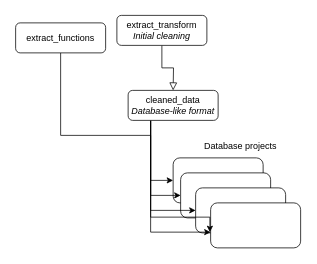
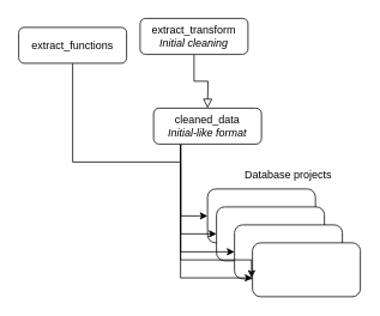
  <mxCell id="0" />
  <mxCell id="1" parent="0" />
  <mxCell id="2" value="" style="group" vertex="1" connectable="0" parent="1"><mxGeometry x="230" y="210" width="170" height="120" as="geometry" /></mxCell>
  <mxCell id="3" value="" style="rounded=1;whiteSpace=wrap;html=1;" vertex="1" parent="2"><mxGeometry width="120" height="60" as="geometry" /></mxCell>
  <mxCell id="4" value="" style="rounded=1;whiteSpace=wrap;html=1;" vertex="1" parent="2"><mxGeometry x="10" y="20" width="120" height="60" as="geometry" /></mxCell>
  <mxCell id="5" value="" style="rounded=1;whiteSpace=wrap;html=1;" vertex="1" parent="2"><mxGeometry x="30" y="40" width="120" height="60" as="geometry" /></mxCell>
  <mxCell id="6" value="" style="rounded=1;whiteSpace=wrap;html=1;" vertex="1" parent="2"><mxGeometry x="50" y="60" width="120" height="60" as="geometry" /></mxCell>
  <mxCell id="7" value="" style="rounded=0;html=1;jettySize=auto;orthogonalLoop=1;fontSize=11;endArrow=block;endFill=0;endSize=8;strokeWidth=1;shadow=0;labelBackgroundColor=none;edgeStyle=orthogonalEdgeStyle;" parent="1" source="8" edge="1"><mxGeometry relative="1" as="geometry"><mxPoint x="230" y="120" as="targetPoint" /></mxGeometry></mxCell>
  <mxCell id="8" value="extract_transform&lt;br&gt;&lt;i&gt;Initial cleaning&lt;/i&gt;" style="rounded=1;whiteSpace=wrap;html=1;fontSize=12;glass=0;strokeWidth=1;shadow=0;" parent="1" vertex="1"><mxGeometry x="155" y="20" width="120" height="40" as="geometry" /></mxCell>
  <mxCell id="9" style="edgeStyle=orthogonalEdgeStyle;rounded=0;orthogonalLoop=1;jettySize=auto;html=1;exitX=0.25;exitY=1;exitDx=0;exitDy=0;entryX=0;entryY=0.5;entryDx=0;entryDy=0;" edge="1" parent="1" source="13" target="3"><mxGeometry relative="1" as="geometry" /></mxCell>
  <mxCell id="10" style="edgeStyle=orthogonalEdgeStyle;rounded=0;orthogonalLoop=1;jettySize=auto;html=1;exitX=0.25;exitY=1;exitDx=0;exitDy=0;entryX=0;entryY=0.5;entryDx=0;entryDy=0;" edge="1" parent="1" source="13" target="4"><mxGeometry relative="1" as="geometry" /></mxCell>
  <mxCell id="11" style="edgeStyle=orthogonalEdgeStyle;rounded=0;orthogonalLoop=1;jettySize=auto;html=1;exitX=0.25;exitY=1;exitDx=0;exitDy=0;entryX=0;entryY=0.5;entryDx=0;entryDy=0;" edge="1" parent="1" source="13" target="5"><mxGeometry relative="1" as="geometry" /></mxCell>
  <mxCell id="12" style="edgeStyle=orthogonalEdgeStyle;rounded=0;orthogonalLoop=1;jettySize=auto;html=1;exitX=0.25;exitY=1;exitDx=0;exitDy=0;entryX=0;entryY=0.65;entryDx=0;entryDy=0;entryPerimeter=0;" edge="1" parent="1" source="13" target="6"><mxGeometry relative="1" as="geometry" /></mxCell>
- <mxCell id="13" value="cleaned_data&lt;br&gt;&lt;i&gt;Database-like format&lt;/i&gt;" style="rounded=1;whiteSpace=wrap;html=1;fontSize=12;glass=0;strokeWidth=1;shadow=0;" vertex="1" parent="1"><mxGeometry x="170" y="120" width="120" height="40" as="geometry" /></mxCell>
+ <mxCell id="13" value="cleaned_data&lt;br&gt;&lt;i&gt;Initial-like format&lt;/i&gt;" style="rounded=1;whiteSpace=wrap;html=1;fontSize=12;glass=0;strokeWidth=1;shadow=0;" vertex="1" parent="1"><mxGeometry x="170" y="120" width="120" height="40" as="geometry" /></mxCell>
  <mxCell id="14" style="edgeStyle=orthogonalEdgeStyle;rounded=0;orthogonalLoop=1;jettySize=auto;html=1;exitX=0.5;exitY=1;exitDx=0;exitDy=0;entryX=-0.008;entryY=0.65;entryDx=0;entryDy=0;entryPerimeter=0;" edge="1" parent="1" source="15" target="6"><mxGeometry relative="1" as="geometry"><Array as="points"><mxPoint x="80" y="180" /><mxPoint x="200" y="180" /><mxPoint x="200" y="289" /></Array></mxGeometry></mxCell>
  <mxCell id="15" value="extract_functions&lt;br&gt;" style="rounded=1;whiteSpace=wrap;html=1;fontSize=12;glass=0;strokeWidth=1;shadow=0;" vertex="1" parent="1"><mxGeometry x="20" y="30" width="120" height="40" as="geometry" /></mxCell>
  <mxCell id="16" value="Database projects" style="text;html=1;strokeColor=none;fillColor=none;align=center;verticalAlign=middle;whiteSpace=wrap;rounded=0;" vertex="1" parent="1"><mxGeometry x="265" y="180" width="110" height="30" as="geometry" /></mxCell>
